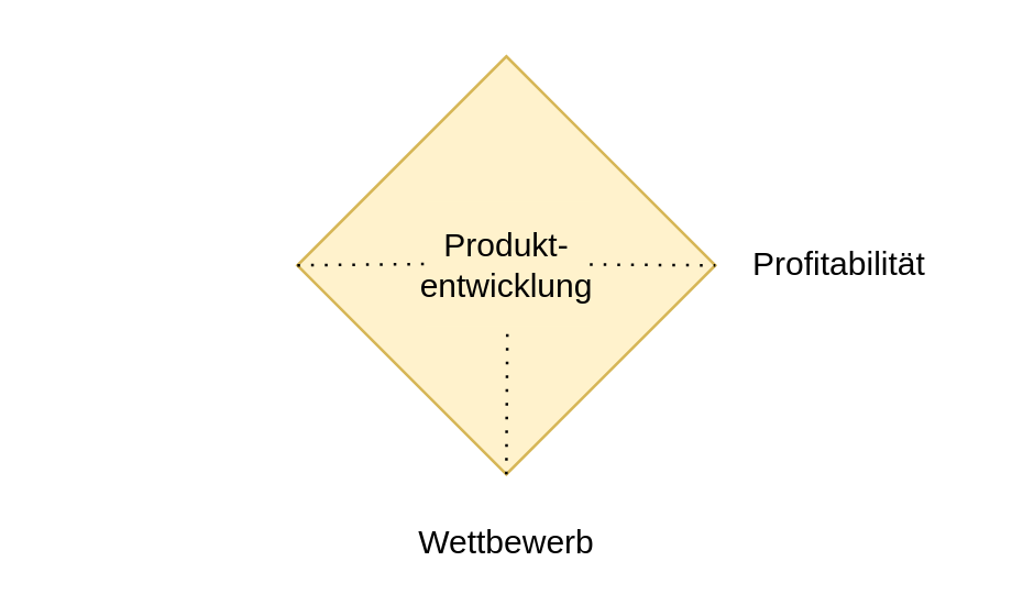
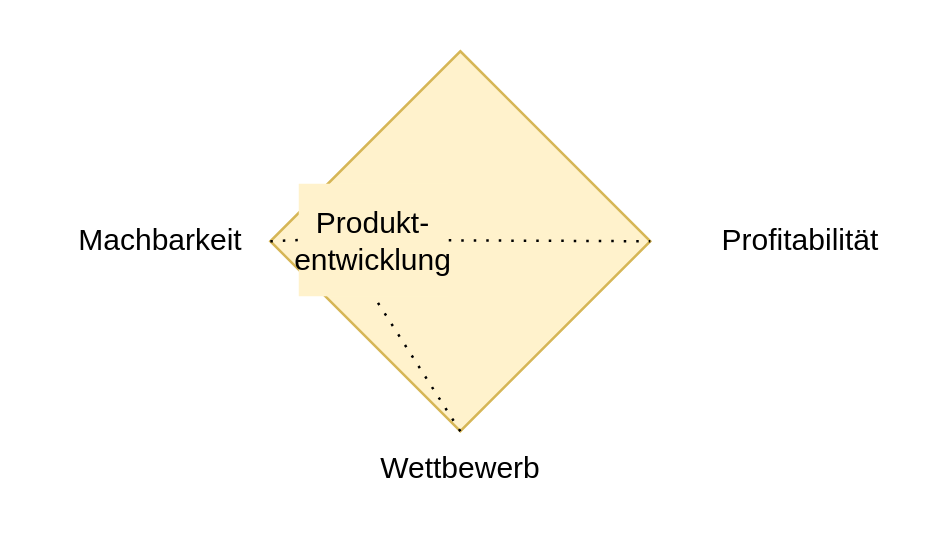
  <mxCell id="0" />
  <mxCell id="1" parent="0" />
  <mxCell id="2" value="" style="rhombus;whiteSpace=wrap;html=1;fillColor=#fff2cc;strokeColor=#d6b656;" vertex="1" parent="1"><mxGeometry x="107.63" y="20" width="152" height="152" as="geometry" /></mxCell>
+ <mxCell id="3" value="Machbarkeit" style="text;html=1;align=center;verticalAlign=middle;whiteSpace=wrap;rounded=0;" parent="1" vertex="1"><mxGeometry x="20" y="81" width="87.63" height="30" as="geometry" /></mxCell>
  <mxCell id="4" value="" style="endArrow=none;dashed=1;html=1;rounded=0;exitX=0;exitY=0.5;exitDx=0;exitDy=0;dashPattern=1 4;entryX=0;entryY=0.5;entryDx=0;entryDy=0;" parent="1" source="2" edge="1" target="5"><mxGeometry width="50" height="50" relative="1" as="geometry"><mxPoint x="49.995" y="146.625" as="sourcePoint" /><mxPoint x="137" y="96" as="targetPoint" /></mxGeometry></mxCell>
- <mxCell id="5" value="Produkt-entwicklung" style="text;html=1;align=center;verticalAlign=middle;whiteSpace=wrap;rounded=0;fillColor=#fff2cc;strokeColor=none;" parent="1" vertex="1"><mxGeometry x="154" y="73" width="60" height="45" as="geometry" /></mxCell>
- <mxCell id="6" value="Wettbewerb" style="text;html=1;align=center;verticalAlign=middle;whiteSpace=wrap;rounded=0;" parent="1" vertex="1"><mxGeometry x="154" y="182" width="60" height="30" as="geometry" /></mxCell>
- <mxCell id="7" value="Profitabilität" style="text;html=1;align=center;verticalAlign=middle;whiteSpace=wrap;rounded=0;" vertex="1" parent="1"><mxGeometry x="259.63" y="81" width="90.37" height="30" as="geometry" /></mxCell>
+ <mxCell id="5" value="Produkt-entwicklung" style="text;html=1;align=center;verticalAlign=middle;whiteSpace=wrap;rounded=0;fillColor=#fff2cc;strokeColor=none;" parent="1" vertex="1"><mxGeometry x="119" y="73" width="60" height="45" as="geometry" /></mxCell>
+ <mxCell id="6" value="Wettbewerb" style="text;html=1;align=center;verticalAlign=middle;whiteSpace=wrap;rounded=0;" parent="1" vertex="1"><mxGeometry x="154" y="172" width="60" height="30" as="geometry" /></mxCell>
+ <mxCell id="7" value="Profitabilität" style="text;html=1;align=center;verticalAlign=middle;whiteSpace=wrap;rounded=0;" vertex="1" parent="1"><mxGeometry x="274.63" y="81" width="90.37" height="30" as="geometry" /></mxCell>
  <mxCell id="8" value="" style="endArrow=none;dashed=1;html=1;rounded=0;dashPattern=1 4;exitX=0.5;exitY=1;exitDx=0;exitDy=0;entryX=0.5;entryY=1;entryDx=0;entryDy=0;" edge="1" parent="1" source="2" target="5"><mxGeometry width="50" height="50" relative="1" as="geometry"><mxPoint x="194" y="81" as="sourcePoint" /><mxPoint x="194" y="30" as="targetPoint" /></mxGeometry></mxCell>
  <mxCell id="9" value="" style="endArrow=none;dashed=1;html=1;rounded=0;dashPattern=1 4;entryX=1;entryY=0.5;entryDx=0;entryDy=0;" edge="1" parent="1" source="5" target="2"><mxGeometry width="50" height="50" relative="1" as="geometry"><mxPoint x="118" y="106" as="sourcePoint" /><mxPoint x="164" y="104" as="targetPoint" /></mxGeometry></mxCell>
